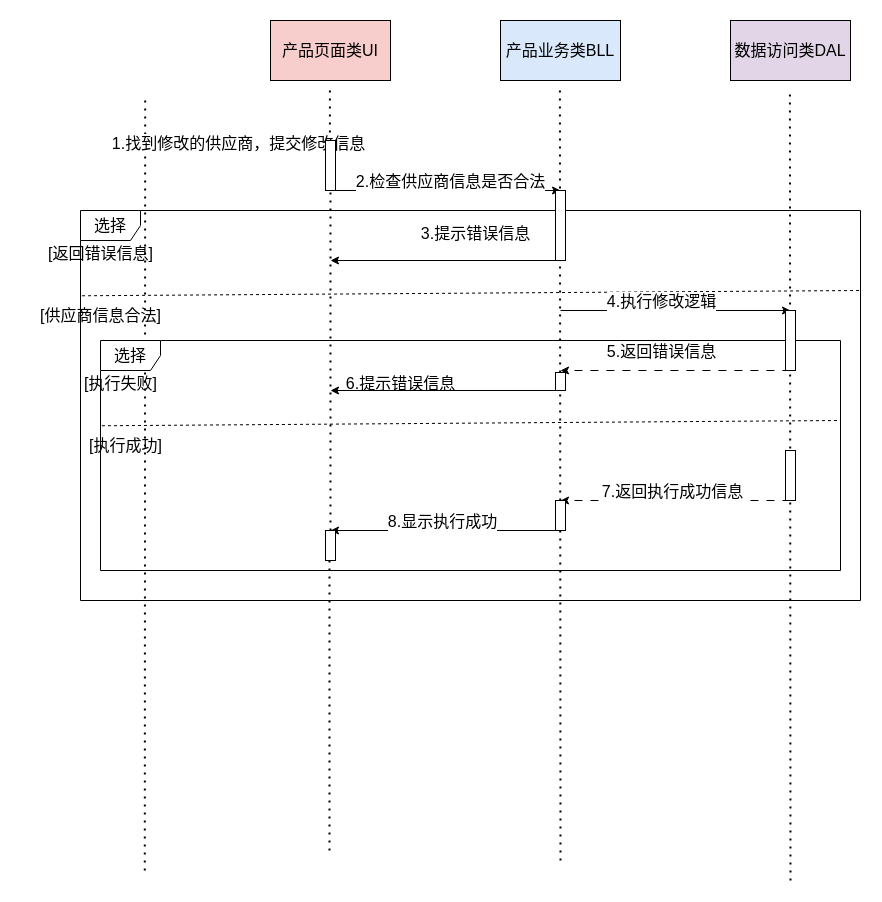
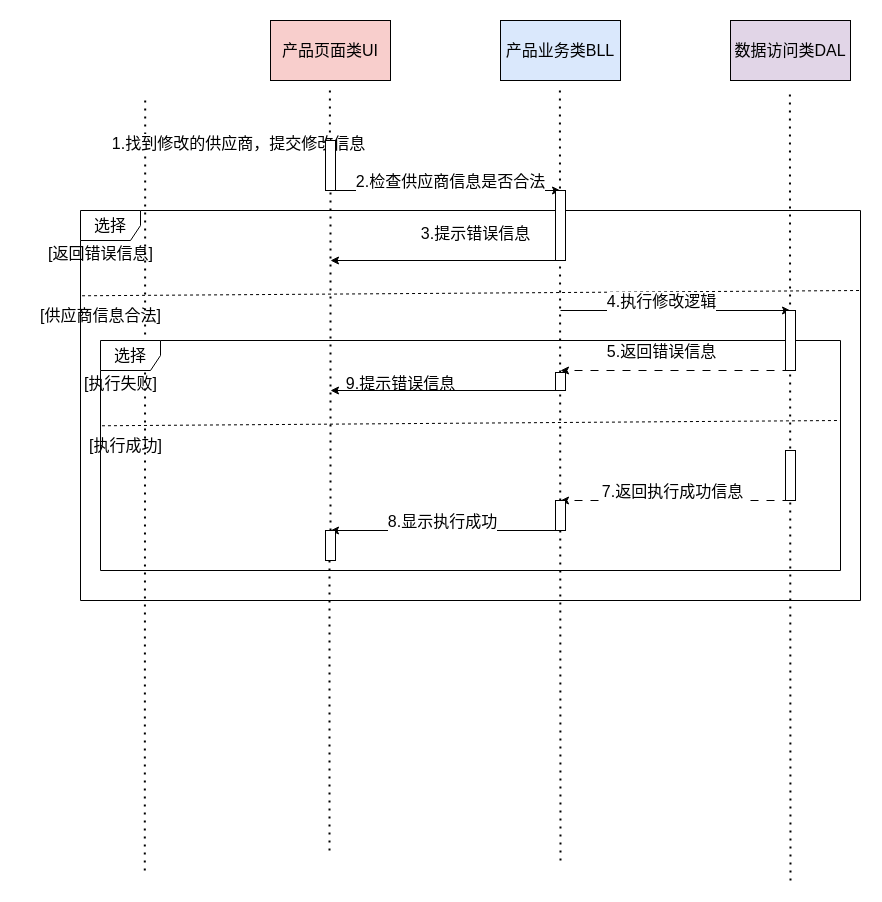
  <mxCell id="0" />
  <mxCell id="1" parent="0" />
  <mxCell id="2" value="产品页面类UI" style="rounded=0;whiteSpace=wrap;html=1;fontSize=16;fillColor=#f8cecc;" vertex="1" parent="1"><mxGeometry x="270" y="20" width="120" height="60" as="geometry" /></mxCell>
  <mxCell id="3" value="产品业务类BLL" style="rounded=0;whiteSpace=wrap;html=1;fontSize=16;fillColor=#dae8fc;" vertex="1" parent="1"><mxGeometry x="500" y="20" width="120" height="60" as="geometry" /></mxCell>
  <mxCell id="4" value="数据访问类DAL" style="rounded=0;whiteSpace=wrap;html=1;fontSize=16;fillColor=#e1d5e7;" vertex="1" parent="1"><mxGeometry x="730" y="20" width="120" height="60" as="geometry" /></mxCell>
  <mxCell id="5" value="" style="endArrow=none;dashed=1;html=1;dashPattern=1 3;strokeWidth=2;rounded=0;" edge="1" parent="1"><mxGeometry width="50" height="50" relative="1" as="geometry"><mxPoint x="144.29" y="870" as="sourcePoint" /><mxPoint x="144.7" y="100" as="targetPoint" /></mxGeometry></mxCell>
  <mxCell id="6" value="" style="endArrow=none;dashed=1;html=1;dashPattern=1 3;strokeWidth=2;rounded=0;" edge="1" parent="1" source="34"><mxGeometry width="50" height="50" relative="1" as="geometry"><mxPoint x="329" y="850" as="sourcePoint" /><mxPoint x="329.41" y="90" as="targetPoint" /></mxGeometry></mxCell>
  <mxCell id="7" value="" style="endArrow=none;dashed=1;html=1;dashPattern=1 3;strokeWidth=2;rounded=0;" edge="1" parent="1"><mxGeometry width="50" height="50" relative="1" as="geometry"><mxPoint x="560" y="860" as="sourcePoint" /><mxPoint x="559.41" y="90" as="targetPoint" /></mxGeometry></mxCell>
  <mxCell id="8" value="" style="endArrow=none;dashed=1;html=1;dashPattern=1 3;strokeWidth=2;rounded=0;" edge="1" parent="1"><mxGeometry width="50" height="50" relative="1" as="geometry"><mxPoint x="790" y="880" as="sourcePoint" /><mxPoint x="789.41" y="90" as="targetPoint" /></mxGeometry></mxCell>
  <mxCell id="9" value="" style="endArrow=classic;html=1;rounded=0;fontSize=16;" edge="1" parent="1"><mxGeometry width="50" height="50" relative="1" as="geometry"><mxPoint x="140" y="140" as="sourcePoint" /><mxPoint x="330" y="140" as="targetPoint" /></mxGeometry></mxCell>
  <mxCell id="10" value="1.找到修改的供应商，提交修改信息" style="edgeLabel;html=1;align=center;verticalAlign=middle;resizable=0;points=[];fontSize=16;" vertex="1" connectable="0" parent="9"><mxGeometry x="0.018" y="-2" relative="1" as="geometry"><mxPoint as="offset" /></mxGeometry></mxCell>
  <mxCell id="11" value="" style="endArrow=classic;html=1;rounded=0;fontSize=16;" edge="1" parent="1"><mxGeometry width="50" height="50" relative="1" as="geometry"><mxPoint x="330" y="190" as="sourcePoint" /><mxPoint x="560" y="190" as="targetPoint" /></mxGeometry></mxCell>
  <mxCell id="12" value="2.检查供应商信息是否合法" style="edgeLabel;html=1;align=center;verticalAlign=middle;resizable=0;points=[];fontSize=16;" vertex="1" connectable="0" parent="11"><mxGeometry x="0.412" y="-4" relative="1" as="geometry"><mxPoint x="-43" y="-14" as="offset" /></mxGeometry></mxCell>
  <mxCell id="13" value="选择" style="shape=umlFrame;whiteSpace=wrap;html=1;pointerEvents=0;shadow=0;fontSize=16;" vertex="1" parent="1"><mxGeometry x="80" y="210" width="780" height="390" as="geometry" /></mxCell>
  <mxCell id="14" value="" style="endArrow=none;dashed=1;html=1;rounded=0;entryX=0.999;entryY=0.326;entryDx=0;entryDy=0;entryPerimeter=0;exitX=0.001;exitY=0.342;exitDx=0;exitDy=0;exitPerimeter=0;fontSize=16;" edge="1" parent="1"><mxGeometry width="50" height="50" relative="1" as="geometry"><mxPoint x="81.56" y="295.28" as="sourcePoint" /><mxPoint x="860" y="290" as="targetPoint" /></mxGeometry></mxCell>
  <mxCell id="15" value="[返回错误信息]" style="text;html=1;align=center;verticalAlign=middle;resizable=0;points=[];autosize=1;strokeColor=none;fillColor=none;fontSize=16;" vertex="1" parent="1"><mxGeometry x="20" y="238" width="160" height="30" as="geometry" /></mxCell>
  <mxCell id="16" value="[供应商信息合法]" style="text;html=1;align=center;verticalAlign=middle;resizable=0;points=[];autosize=1;strokeColor=none;fillColor=none;fontSize=16;" vertex="1" parent="1"><mxGeometry x="30" y="300" width="140" height="30" as="geometry" /></mxCell>
  <mxCell id="17" value="3.提示错误信息" style="text;html=1;align=center;verticalAlign=middle;resizable=0;points=[];autosize=1;strokeColor=none;fillColor=none;fontSize=16;" vertex="1" parent="1"><mxGeometry x="410" y="218" width="130" height="30" as="geometry" /></mxCell>
  <mxCell id="18" value="" style="endArrow=classic;html=1;rounded=0;fontSize=16;" edge="1" parent="1"><mxGeometry width="50" height="50" relative="1" as="geometry"><mxPoint x="560" y="310" as="sourcePoint" /><mxPoint x="790" y="310" as="targetPoint" /><Array as="points"><mxPoint x="660" y="310" /></Array></mxGeometry></mxCell>
  <mxCell id="19" value="4.执行修改逻辑" style="edgeLabel;html=1;align=center;verticalAlign=middle;resizable=0;points=[];fontSize=16;" vertex="1" connectable="0" parent="18"><mxGeometry x="0.436" y="-3" relative="1" as="geometry"><mxPoint x="-65" y="-13" as="offset" /></mxGeometry></mxCell>
  <mxCell id="20" value="" style="endArrow=classic;html=1;rounded=0;fontSize=16;" edge="1" parent="1"><mxGeometry width="50" height="50" relative="1" as="geometry"><mxPoint x="560" y="260" as="sourcePoint" /><mxPoint x="330" y="260" as="targetPoint" /></mxGeometry></mxCell>
  <mxCell id="21" value="选择" style="shape=umlFrame;whiteSpace=wrap;html=1;pointerEvents=0;fontSize=16;" vertex="1" parent="1"><mxGeometry x="100" y="340" width="740" height="230" as="geometry" /></mxCell>
  <mxCell id="22" value="" style="endArrow=none;dashed=1;html=1;rounded=0;entryX=0.999;entryY=0.326;entryDx=0;entryDy=0;entryPerimeter=0;exitX=0.001;exitY=0.342;exitDx=0;exitDy=0;exitPerimeter=0;fontSize=16;" edge="1" parent="1"><mxGeometry width="50" height="50" relative="1" as="geometry"><mxPoint x="101.48" y="425.28" as="sourcePoint" /><mxPoint x="840" y="420" as="targetPoint" /></mxGeometry></mxCell>
  <mxCell id="23" value="[执行失败]" style="text;html=1;align=center;verticalAlign=middle;resizable=0;points=[];autosize=1;strokeColor=none;fillColor=none;fontSize=16;" vertex="1" parent="1"><mxGeometry x="70" y="368" width="100" height="30" as="geometry" /></mxCell>
  <mxCell id="24" value="[执行成功]" style="text;html=1;align=center;verticalAlign=middle;resizable=0;points=[];autosize=1;strokeColor=none;fillColor=none;fontSize=16;" vertex="1" parent="1"><mxGeometry x="75" y="430" width="100" height="30" as="geometry" /></mxCell>
  <mxCell id="25" value="" style="endArrow=classic;html=1;rounded=0;fontSize=16;" edge="1" parent="1"><mxGeometry width="50" height="50" relative="1" as="geometry"><mxPoint x="560" y="390" as="sourcePoint" /><mxPoint x="330" y="390" as="targetPoint" /></mxGeometry></mxCell>
  <mxCell id="26" value="" style="endArrow=classic;html=1;rounded=0;dashed=1;dashPattern=8 8;fontSize=16;" edge="1" parent="1"><mxGeometry width="50" height="50" relative="1" as="geometry"><mxPoint x="790" y="370" as="sourcePoint" /><mxPoint x="560" y="370" as="targetPoint" /></mxGeometry></mxCell>
  <mxCell id="27" value="5.返回错误信息" style="edgeLabel;html=1;align=center;verticalAlign=middle;resizable=0;points=[];fontSize=16;" vertex="1" connectable="0" parent="26"><mxGeometry x="0.243" y="-1" relative="1" as="geometry"><mxPoint x="13" y="-19" as="offset" /></mxGeometry></mxCell>
- <mxCell id="28" value="6.提示错误信息" style="text;html=1;align=center;verticalAlign=middle;resizable=0;points=[];autosize=1;strokeColor=none;fillColor=none;fontSize=16;" vertex="1" parent="1"><mxGeometry x="335" y="368" width="130" height="30" as="geometry" /></mxCell>
+ <mxCell id="28" value="9.提示错误信息" style="text;html=1;align=center;verticalAlign=middle;resizable=0;points=[];autosize=1;strokeColor=none;fillColor=none;fontSize=16;" vertex="1" parent="1"><mxGeometry x="335" y="368" width="130" height="30" as="geometry" /></mxCell>
  <mxCell id="29" value="" style="endArrow=classic;html=1;rounded=0;dashed=1;dashPattern=8 8;fontSize=16;" edge="1" parent="1"><mxGeometry width="50" height="50" relative="1" as="geometry"><mxPoint x="790" y="500" as="sourcePoint" /><mxPoint x="560" y="500" as="targetPoint" /></mxGeometry></mxCell>
  <mxCell id="30" value="7.返回执行成功信息" style="edgeLabel;html=1;align=center;verticalAlign=middle;resizable=0;points=[];fontSize=16;" vertex="1" connectable="0" parent="29"><mxGeometry x="0.584" y="3" relative="1" as="geometry"><mxPoint x="63" y="-13" as="offset" /></mxGeometry></mxCell>
  <mxCell id="31" value="" style="endArrow=classic;html=1;rounded=0;fontSize=16;" edge="1" parent="1"><mxGeometry width="50" height="50" relative="1" as="geometry"><mxPoint x="560" y="530" as="sourcePoint" /><mxPoint x="330" y="530" as="targetPoint" /></mxGeometry></mxCell>
  <mxCell id="32" value="8.显示执行成功" style="edgeLabel;html=1;align=center;verticalAlign=middle;resizable=0;points=[];fontSize=16;" vertex="1" connectable="0" parent="31"><mxGeometry x="0.584" y="3" relative="1" as="geometry"><mxPoint x="63" y="-13" as="offset" /></mxGeometry></mxCell>
  <mxCell id="33" value="" style="endArrow=none;dashed=1;html=1;dashPattern=1 3;strokeWidth=2;rounded=0;" edge="1" parent="1" source="41" target="34"><mxGeometry width="50" height="50" relative="1" as="geometry"><mxPoint x="329" y="850" as="sourcePoint" /><mxPoint x="329.41" y="90" as="targetPoint" /></mxGeometry></mxCell>
  <mxCell id="34" value="" style="html=1;points=[[0,0,0,0,5],[0,1,0,0,-5],[1,0,0,0,5],[1,1,0,0,-5]];perimeter=orthogonalPerimeter;outlineConnect=0;targetShapes=umlLifeline;portConstraint=eastwest;newEdgeStyle={&quot;curved&quot;:0,&quot;rounded&quot;:0};" vertex="1" parent="1"><mxGeometry x="325" y="140" width="10" height="50" as="geometry" /></mxCell>
  <mxCell id="35" value="" style="html=1;points=[[0,0,0,0,5],[0,1,0,0,-5],[1,0,0,0,5],[1,1,0,0,-5]];perimeter=orthogonalPerimeter;outlineConnect=0;targetShapes=umlLifeline;portConstraint=eastwest;newEdgeStyle={&quot;curved&quot;:0,&quot;rounded&quot;:0};" vertex="1" parent="1"><mxGeometry x="555" y="190" width="10" height="70" as="geometry" /></mxCell>
  <mxCell id="36" value="" style="html=1;points=[[0,0,0,0,5],[0,1,0,0,-5],[1,0,0,0,5],[1,1,0,0,-5]];perimeter=orthogonalPerimeter;outlineConnect=0;targetShapes=umlLifeline;portConstraint=eastwest;newEdgeStyle={&quot;curved&quot;:0,&quot;rounded&quot;:0};" vertex="1" parent="1"><mxGeometry x="785" y="310" width="10" height="60" as="geometry" /></mxCell>
  <mxCell id="37" value="" style="html=1;points=[[0,0,0,0,5],[0,1,0,0,-5],[1,0,0,0,5],[1,1,0,0,-5]];perimeter=orthogonalPerimeter;outlineConnect=0;targetShapes=umlLifeline;portConstraint=eastwest;newEdgeStyle={&quot;curved&quot;:0,&quot;rounded&quot;:0};" vertex="1" parent="1"><mxGeometry x="555" y="372" width="10" height="18" as="geometry" /></mxCell>
  <mxCell id="38" value="" style="html=1;points=[[0,0,0,0,5],[0,1,0,0,-5],[1,0,0,0,5],[1,1,0,0,-5]];perimeter=orthogonalPerimeter;outlineConnect=0;targetShapes=umlLifeline;portConstraint=eastwest;newEdgeStyle={&quot;curved&quot;:0,&quot;rounded&quot;:0};" vertex="1" parent="1"><mxGeometry x="785" y="450" width="10" height="50" as="geometry" /></mxCell>
  <mxCell id="39" value="" style="html=1;points=[[0,0,0,0,5],[0,1,0,0,-5],[1,0,0,0,5],[1,1,0,0,-5]];perimeter=orthogonalPerimeter;outlineConnect=0;targetShapes=umlLifeline;portConstraint=eastwest;newEdgeStyle={&quot;curved&quot;:0,&quot;rounded&quot;:0};" vertex="1" parent="1"><mxGeometry x="555" y="500" width="10" height="30" as="geometry" /></mxCell>
  <mxCell id="40" value="" style="endArrow=none;dashed=1;html=1;dashPattern=1 3;strokeWidth=2;rounded=0;" edge="1" parent="1" target="41"><mxGeometry width="50" height="50" relative="1" as="geometry"><mxPoint x="329" y="850" as="sourcePoint" /><mxPoint x="329" y="190" as="targetPoint" /></mxGeometry></mxCell>
  <mxCell id="41" value="" style="html=1;points=[[0,0,0,0,5],[0,1,0,0,-5],[1,0,0,0,5],[1,1,0,0,-5]];perimeter=orthogonalPerimeter;outlineConnect=0;targetShapes=umlLifeline;portConstraint=eastwest;newEdgeStyle={&quot;curved&quot;:0,&quot;rounded&quot;:0};" vertex="1" parent="1"><mxGeometry x="325" y="530" width="10" height="30" as="geometry" /></mxCell>
